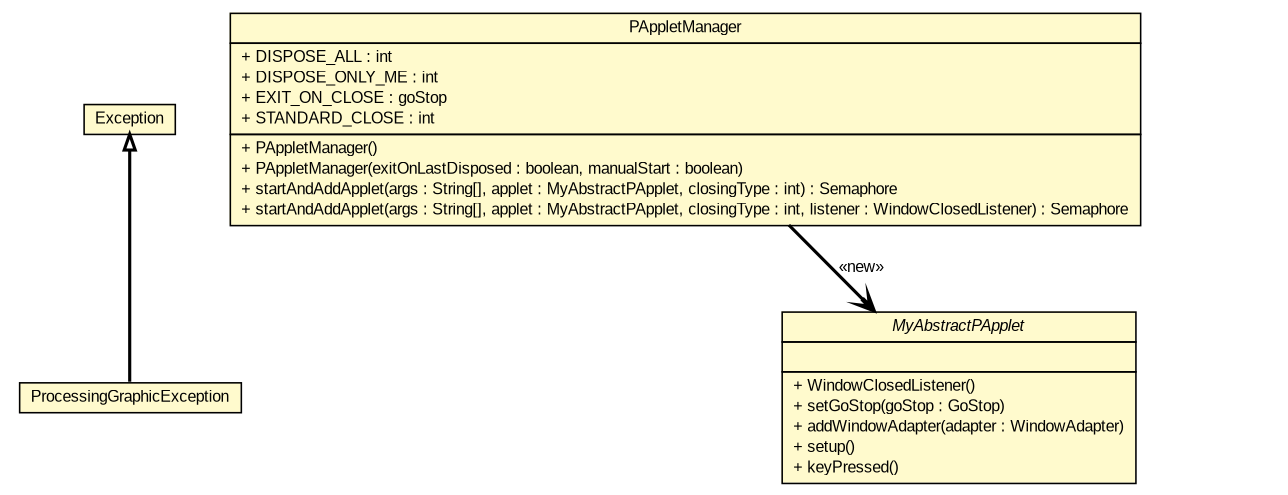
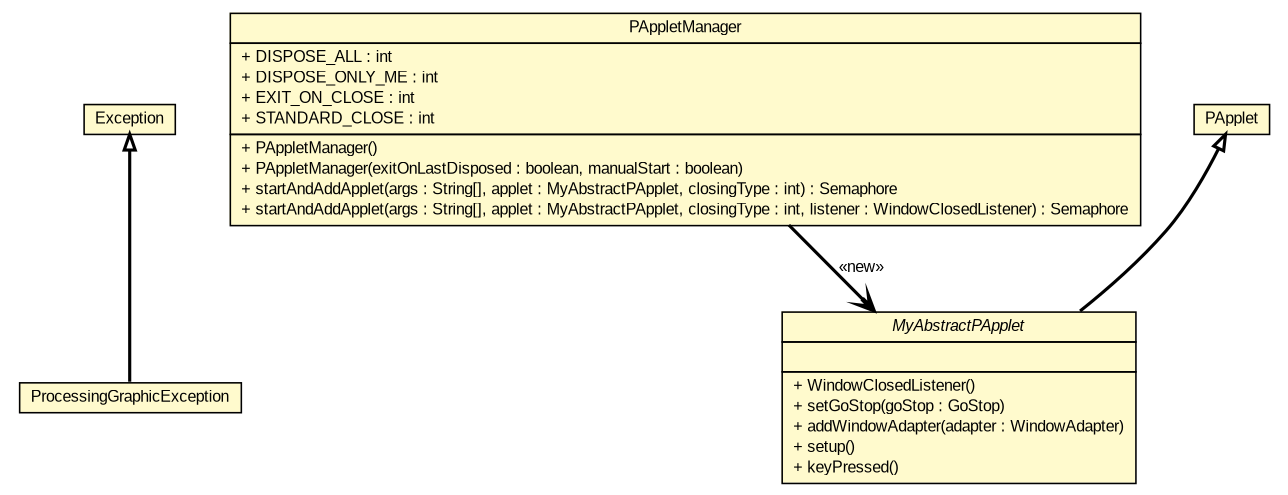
  digraph {
    nodesep=0.25
    ranksep=0.5
    node [fontcolor=black fontname=arial fontsize=10.0 shape=plaintext]
    edge [fontname=arial fontsize=10 headport=p labelfontname=arial labelfontsize=10 style=bold tailport=p arrowtail=empty dir=back]
    n1 [label=<<table title="it.gius.processing.util.ProcessingGraphicException" border="0" cellborder="1" cellspacing="0" cellpadding="2" port="p" bgcolor="LemonChiffon"> 		<tr><td><table border="0" cellspacing="0" cellpadding="1"> <tr><td align="center" balign="center"> ProcessingGraphicException </td></tr> 		</table></td></tr> 		</table>>]
-   n2 [label=<<table title="it.gius.processing.util.PAppletManager" border="0" cellborder="1" cellspacing="0" cellpadding="2" port="p" bgcolor="LemonChiffon"> 		<tr><td><table border="0" cellspacing="0" cellpadding="1"> <tr><td align="center" balign="center"> PAppletManager </td></tr> 		</table></td></tr> 		<tr><td><table border="0" cellspacing="0" cellpadding="1"> <tr><td align="left" balign="left"> + DISPOSE_ALL : int </td></tr> <tr><td align="left" balign="left"> + DISPOSE_ONLY_ME : int </td></tr> <tr><td align="left" balign="left"> + EXIT_ON_CLOSE : goStop </td></tr> <tr><td align="left" balign="left"> + STANDARD_CLOSE : int </td></tr> 		</table></td></tr> 		<tr><td><table border="0" cellspacing="0" cellpadding="1"> <tr><td align="left" balign="left"> + PAppletManager() </td></tr> <tr><td align="left" balign="left"> + PAppletManager(exitOnLastDisposed : boolean, manualStart : boolean) </td></tr> <tr><td align="left" balign="left"> + startAndAddApplet(args : String[], applet : MyAbstractPApplet, closingType : int) : Semaphore </td></tr> <tr><td align="left" balign="left"> + startAndAddApplet(args : String[], applet : MyAbstractPApplet, closingType : int, listener : WindowClosedListener) : Semaphore </td></tr> 		</table></td></tr> 		</table>>]
+   n2 [label=<<table title="it.gius.processing.util.PAppletManager" border="0" cellborder="1" cellspacing="0" cellpadding="2" port="p" bgcolor="LemonChiffon"> 		<tr><td><table border="0" cellspacing="0" cellpadding="1"> <tr><td align="center" balign="center"> PAppletManager </td></tr> 		</table></td></tr> 		<tr><td><table border="0" cellspacing="0" cellpadding="1"> <tr><td align="left" balign="left"> + DISPOSE_ALL : int </td></tr> <tr><td align="left" balign="left"> + DISPOSE_ONLY_ME : int </td></tr> <tr><td align="left" balign="left"> + EXIT_ON_CLOSE : int </td></tr> <tr><td align="left" balign="left"> + STANDARD_CLOSE : int </td></tr> 		</table></td></tr> 		<tr><td><table border="0" cellspacing="0" cellpadding="1"> <tr><td align="left" balign="left"> + PAppletManager() </td></tr> <tr><td align="left" balign="left"> + PAppletManager(exitOnLastDisposed : boolean, manualStart : boolean) </td></tr> <tr><td align="left" balign="left"> + startAndAddApplet(args : String[], applet : MyAbstractPApplet, closingType : int) : Semaphore </td></tr> <tr><td align="left" balign="left"> + startAndAddApplet(args : String[], applet : MyAbstractPApplet, closingType : int, listener : WindowClosedListener) : Semaphore </td></tr> 		</table></td></tr> 		</table>>]
    n3 [label=<<table title="it.gius.processing.util.MyAbstractPApplet" border="0" cellborder="1" cellspacing="0" cellpadding="2" port="p" bgcolor="LemonChiffon"> 		<tr><td><table border="0" cellspacing="0" cellpadding="1"> <tr><td align="center" balign="center"><font face="arial italic"> MyAbstractPApplet </font></td></tr> 		</table></td></tr> 		<tr><td><table border="0" cellspacing="0" cellpadding="1"> <tr><td align="left" balign="left">  </td></tr> 		</table></td></tr> 		<tr><td><table border="0" cellspacing="0" cellpadding="1"> <tr><td align="left" balign="left"> + WindowClosedListener() </td></tr> <tr><td align="left" balign="left"> + setGoStop(goStop : GoStop) </td></tr> <tr><td align="left" balign="left"> + addWindowAdapter(adapter : WindowAdapter) </td></tr> <tr><td align="left" balign="left"> + setup() </td></tr> <tr><td align="left" balign="left"> + keyPressed() </td></tr> 		</table></td></tr> 		</table>>]
    n4 [label=<<table title="java.lang.Exception" border="0" cellborder="1" cellspacing="0" cellpadding="2" port="p" bgcolor="LemonChiffon" href="http://java.sun.com/j2se/1.4.2/docs/api/java/lang/Exception.html"> 		<tr><td><table border="0" cellspacing="0" cellpadding="1"> <tr><td align="center" balign="center"> Exception </td></tr> 		</table></td></tr> 		</table>>]
+   n5 [label=<<table title="PApplet" border="0" cellborder="1" cellspacing="0" cellpadding="2" port="p" bgcolor="LemonChiffon" href="http://java.sun.com/j2se/1.4.2/docs/api//PApplet.html"> 		<tr><td><table border="0" cellspacing="0" cellpadding="1"> <tr><td align="center" balign="center"> PApplet </td></tr> 		</table></td></tr> 		</table>>]
    n2 -> n3 [arrowhead=open color=black fontcolor=black fontsize=10.0 label="&#171;new&#187;" arrowtail="" dir=""]
    n4 -> n1
+   n5 -> n3
  }
